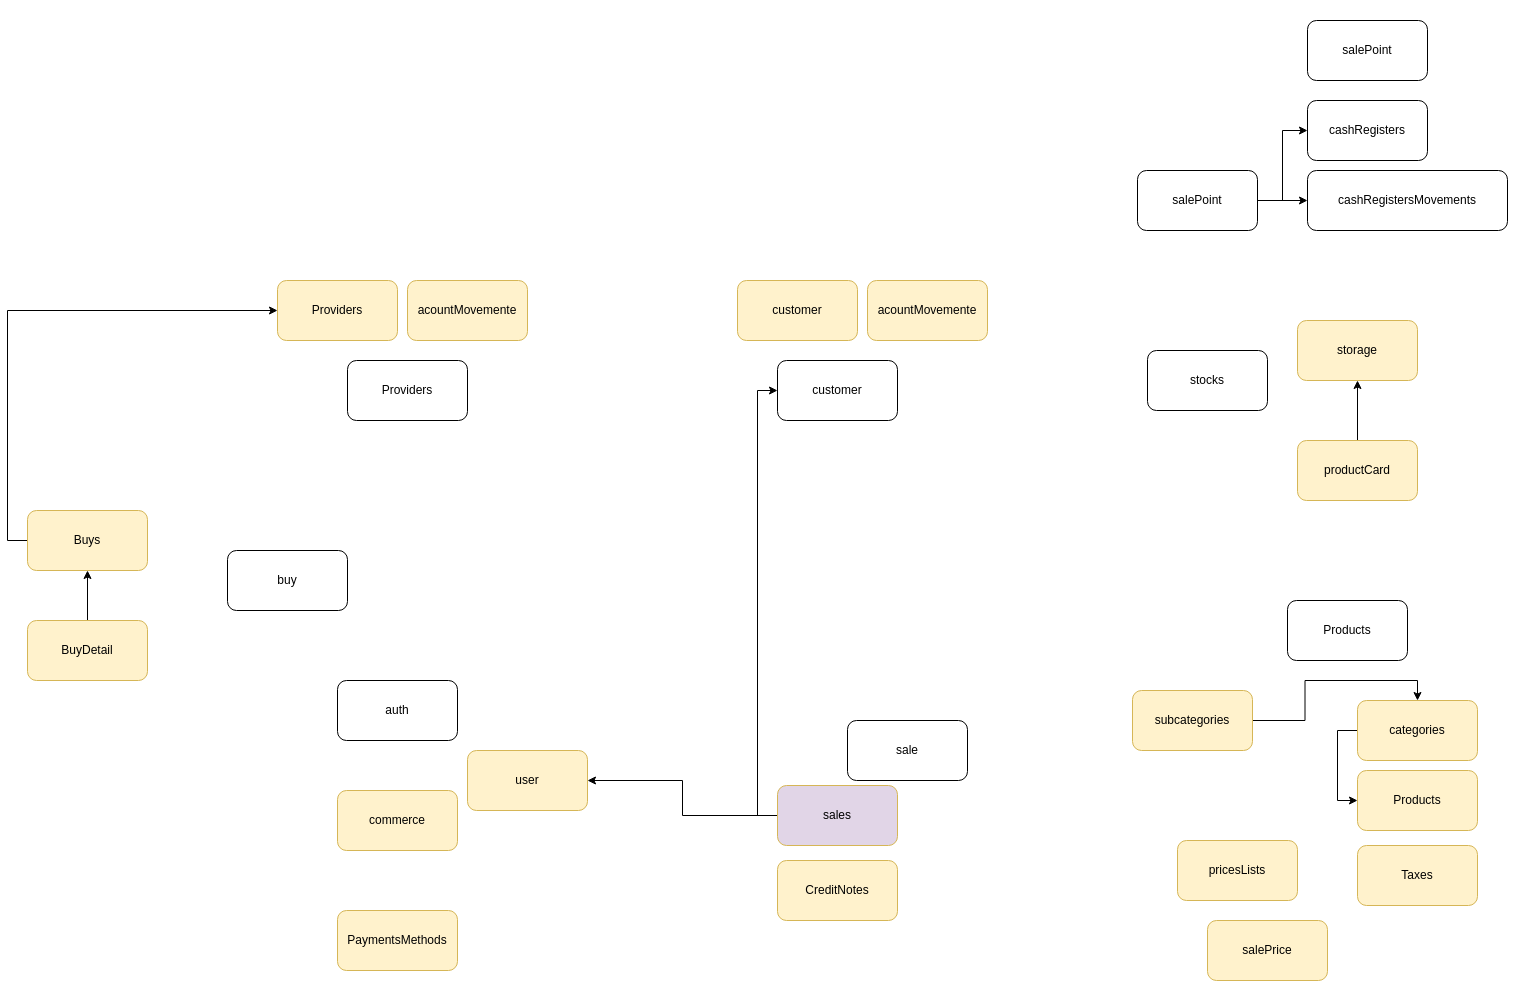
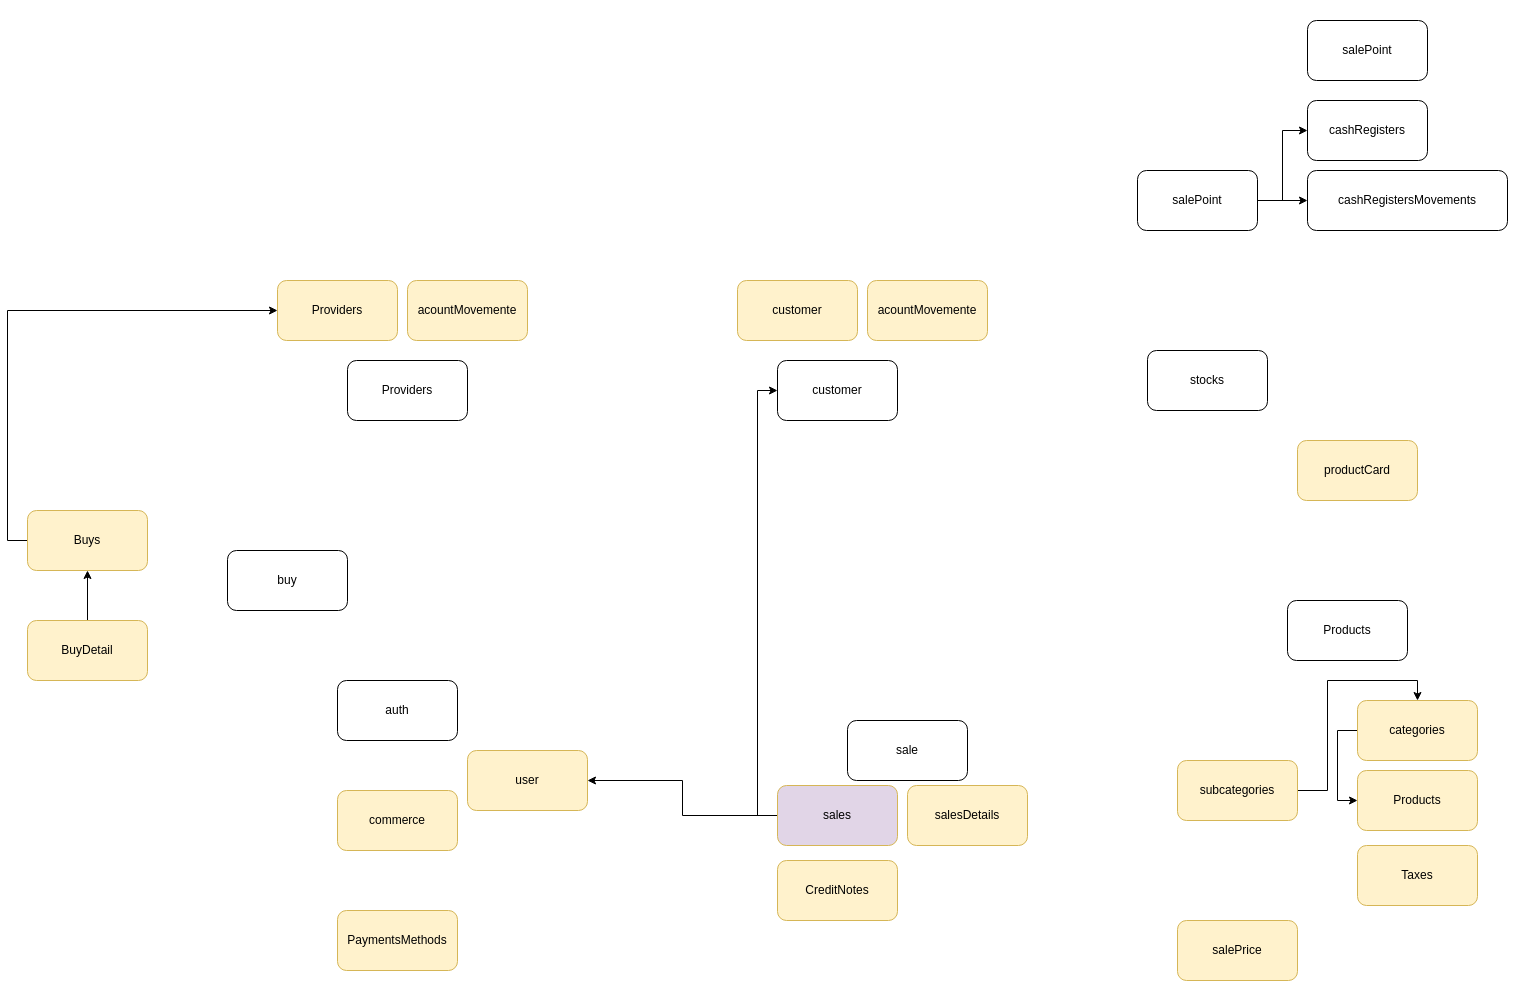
  <mxCell id="0" />
  <mxCell id="1" parent="0" />
  <mxCell id="2" value="user" style="rounded=1;whiteSpace=wrap;html=1;fillColor=#fff2cc;strokeColor=#d6b656;" vertex="1" parent="1"><mxGeometry x="460" y="750" width="120" height="60" as="geometry" /></mxCell>
  <mxCell id="3" value="commerce" style="rounded=1;whiteSpace=wrap;html=1;fillColor=#fff2cc;strokeColor=#d6b656;" vertex="1" parent="1"><mxGeometry x="330" y="790" width="120" height="60" as="geometry" /></mxCell>
  <mxCell id="4" style="edgeStyle=orthogonalEdgeStyle;rounded=0;orthogonalLoop=1;jettySize=auto;html=1;exitX=1;exitY=0.5;exitDx=0;exitDy=0;entryX=0;entryY=0.5;entryDx=0;entryDy=0;" edge="1" parent="1" source="6" target="17"><mxGeometry relative="1" as="geometry" /></mxCell>
  <mxCell id="5" style="edgeStyle=orthogonalEdgeStyle;rounded=0;orthogonalLoop=1;jettySize=auto;html=1;exitX=1;exitY=0.5;exitDx=0;exitDy=0;entryX=0;entryY=0.5;entryDx=0;entryDy=0;" edge="1" parent="1" source="6" target="18"><mxGeometry relative="1" as="geometry" /></mxCell>
  <mxCell id="6" value="salePoint" style="rounded=1;whiteSpace=wrap;html=1;" vertex="1" parent="1"><mxGeometry x="1130" y="170" width="120" height="60" as="geometry" /></mxCell>
  <mxCell id="7" value="Products" style="rounded=1;whiteSpace=wrap;html=1;" vertex="1" parent="1"><mxGeometry x="1280" y="600" width="120" height="60" as="geometry" /></mxCell>
- <mxCell id="8" value="storage" style="rounded=1;whiteSpace=wrap;html=1;fillColor=#fff2cc;strokeColor=#d6b656;" vertex="1" parent="1"><mxGeometry x="1290" y="320" width="120" height="60" as="geometry" /></mxCell>
  <mxCell id="9" value="sale" style="rounded=1;whiteSpace=wrap;html=1;" vertex="1" parent="1"><mxGeometry x="840" y="720" width="120" height="60" as="geometry" /></mxCell>
  <mxCell id="10" value="stocks" style="rounded=1;whiteSpace=wrap;html=1;" vertex="1" parent="1"><mxGeometry x="1140" y="350" width="120" height="60" as="geometry" /></mxCell>
  <mxCell id="11" value="Products" style="rounded=1;whiteSpace=wrap;html=1;fillColor=#fff2cc;strokeColor=#d6b656;" vertex="1" parent="1"><mxGeometry x="1350" y="770" width="120" height="60" as="geometry" /></mxCell>
  <mxCell id="12" style="edgeStyle=orthogonalEdgeStyle;rounded=0;orthogonalLoop=1;jettySize=auto;html=1;exitX=0;exitY=0.5;exitDx=0;exitDy=0;entryX=0;entryY=0.5;entryDx=0;entryDy=0;" edge="1" parent="1" source="13" target="11"><mxGeometry relative="1" as="geometry" /></mxCell>
  <mxCell id="13" value="categories" style="rounded=1;whiteSpace=wrap;html=1;fillColor=#fff2cc;strokeColor=#d6b656;" vertex="1" parent="1"><mxGeometry x="1350" y="700" width="120" height="60" as="geometry" /></mxCell>
  <mxCell id="14" style="edgeStyle=orthogonalEdgeStyle;rounded=0;orthogonalLoop=1;jettySize=auto;html=1;exitX=1;exitY=0.5;exitDx=0;exitDy=0;entryX=0.5;entryY=0;entryDx=0;entryDy=0;" edge="1" parent="1" source="15" target="13"><mxGeometry relative="1" as="geometry" /></mxCell>
- <mxCell id="15" value="subcategories" style="rounded=1;whiteSpace=wrap;html=1;fillColor=#fff2cc;strokeColor=#d6b656;" vertex="1" parent="1"><mxGeometry x="1125" y="690" width="120" height="60" as="geometry" /></mxCell>
- <mxCell id="16" value="pricesLists" style="rounded=1;whiteSpace=wrap;html=1;fillColor=#fff2cc;strokeColor=#d6b656;" vertex="1" parent="1"><mxGeometry x="1170" y="840" width="120" height="60" as="geometry" /></mxCell>
+ <mxCell id="15" value="subcategories" style="rounded=1;whiteSpace=wrap;html=1;fillColor=#fff2cc;strokeColor=#d6b656;" vertex="1" parent="1"><mxGeometry x="1170" y="760" width="120" height="60" as="geometry" /></mxCell>
  <mxCell id="17" value="cashRegisters" style="rounded=1;whiteSpace=wrap;html=1;" vertex="1" parent="1"><mxGeometry x="1300" y="100" width="120" height="60" as="geometry" /></mxCell>
  <mxCell id="18" value="cashRegistersMovements" style="rounded=1;whiteSpace=wrap;html=1;" vertex="1" parent="1"><mxGeometry x="1300" y="170" width="200" height="60" as="geometry" /></mxCell>
  <mxCell id="19" value="Taxes" style="rounded=1;whiteSpace=wrap;html=1;fillColor=#fff2cc;strokeColor=#d6b656;" vertex="1" parent="1"><mxGeometry x="1350" y="845" width="120" height="60" as="geometry" /></mxCell>
- <mxCell id="20" style="edgeStyle=orthogonalEdgeStyle;rounded=0;orthogonalLoop=1;jettySize=auto;html=1;exitX=0.5;exitY=0;exitDx=0;exitDy=0;entryX=0.5;entryY=1;entryDx=0;entryDy=0;" edge="1" parent="1" source="21" target="8"><mxGeometry relative="1" as="geometry" /></mxCell>
  <mxCell id="21" value="productCard" style="rounded=1;whiteSpace=wrap;html=1;fillColor=#fff2cc;strokeColor=#d6b656;" vertex="1" parent="1"><mxGeometry x="1290" y="440" width="120" height="60" as="geometry" /></mxCell>
  <mxCell id="22" value="customer" style="rounded=1;whiteSpace=wrap;html=1;" vertex="1" parent="1"><mxGeometry x="770" y="360" width="120" height="60" as="geometry" /></mxCell>
  <mxCell id="23" value="customer" style="rounded=1;whiteSpace=wrap;html=1;fillColor=#fff2cc;strokeColor=#d6b656;" vertex="1" parent="1"><mxGeometry x="730" y="280" width="120" height="60" as="geometry" /></mxCell>
  <mxCell id="24" value="acountMovemente" style="rounded=1;whiteSpace=wrap;html=1;fillColor=#fff2cc;strokeColor=#d6b656;" vertex="1" parent="1"><mxGeometry x="860" y="280" width="120" height="60" as="geometry" /></mxCell>
  <mxCell id="25" value="Providers" style="rounded=1;whiteSpace=wrap;html=1;" vertex="1" parent="1"><mxGeometry x="340" y="360" width="120" height="60" as="geometry" /></mxCell>
  <mxCell id="26" value="Providers" style="rounded=1;whiteSpace=wrap;html=1;fillColor=#fff2cc;strokeColor=#d6b656;" vertex="1" parent="1"><mxGeometry x="270" y="280" width="120" height="60" as="geometry" /></mxCell>
  <mxCell id="27" value="acountMovemente" style="rounded=1;whiteSpace=wrap;html=1;fillColor=#fff2cc;strokeColor=#d6b656;" vertex="1" parent="1"><mxGeometry x="400" y="280" width="120" height="60" as="geometry" /></mxCell>
  <mxCell id="28" value="auth" style="rounded=1;whiteSpace=wrap;html=1;" vertex="1" parent="1"><mxGeometry x="330" y="680" width="120" height="60" as="geometry" /></mxCell>
  <mxCell id="29" style="edgeStyle=orthogonalEdgeStyle;rounded=0;orthogonalLoop=1;jettySize=auto;html=1;exitX=0;exitY=0.5;exitDx=0;exitDy=0;entryX=0;entryY=0.5;entryDx=0;entryDy=0;" edge="1" parent="1" source="31" target="22"><mxGeometry relative="1" as="geometry" /></mxCell>
  <mxCell id="30" style="edgeStyle=orthogonalEdgeStyle;rounded=0;orthogonalLoop=1;jettySize=auto;html=1;exitX=0;exitY=0.5;exitDx=0;exitDy=0;entryX=1;entryY=0.5;entryDx=0;entryDy=0;" edge="1" parent="1" source="31" target="2"><mxGeometry relative="1" as="geometry" /></mxCell>
  <mxCell id="31" value="sales" style="rounded=1;whiteSpace=wrap;html=1;fillColor=#e1d5e7;strokeColor=#d6b656;" vertex="1" parent="1"><mxGeometry x="770" y="785" width="120" height="60" as="geometry" /></mxCell>
+ <mxCell id="32" value="salesDetails" style="rounded=1;whiteSpace=wrap;html=1;fillColor=#fff2cc;strokeColor=#d6b656;" vertex="1" parent="1"><mxGeometry x="900" y="785" width="120" height="60" as="geometry" /></mxCell>
  <mxCell id="33" value="PaymentsMethods" style="rounded=1;whiteSpace=wrap;html=1;fillColor=#fff2cc;strokeColor=#d6b656;" vertex="1" parent="1"><mxGeometry x="330" y="910" width="120" height="60" as="geometry" /></mxCell>
  <mxCell id="34" value="CreditNotes" style="rounded=1;whiteSpace=wrap;html=1;fillColor=#fff2cc;strokeColor=#d6b656;" vertex="1" parent="1"><mxGeometry x="770" y="860" width="120" height="60" as="geometry" /></mxCell>
  <mxCell id="35" value="salePoint" style="rounded=1;whiteSpace=wrap;html=1;" vertex="1" parent="1"><mxGeometry x="1300" y="20" width="120" height="60" as="geometry" /></mxCell>
  <mxCell id="36" value="buy" style="rounded=1;whiteSpace=wrap;html=1;" vertex="1" parent="1"><mxGeometry x="220" y="550" width="120" height="60" as="geometry" /></mxCell>
  <mxCell id="37" style="edgeStyle=orthogonalEdgeStyle;rounded=0;orthogonalLoop=1;jettySize=auto;html=1;exitX=0;exitY=0.5;exitDx=0;exitDy=0;entryX=0;entryY=0.5;entryDx=0;entryDy=0;" edge="1" parent="1" source="38" target="26"><mxGeometry relative="1" as="geometry" /></mxCell>
  <mxCell id="38" value="Buys" style="rounded=1;whiteSpace=wrap;html=1;fillColor=#fff2cc;strokeColor=#d6b656;" vertex="1" parent="1"><mxGeometry x="20" y="510" width="120" height="60" as="geometry" /></mxCell>
  <mxCell id="39" style="edgeStyle=orthogonalEdgeStyle;rounded=0;orthogonalLoop=1;jettySize=auto;html=1;exitX=0.5;exitY=0;exitDx=0;exitDy=0;" edge="1" parent="1" source="40" target="38"><mxGeometry relative="1" as="geometry" /></mxCell>
  <mxCell id="40" value="BuyDetail" style="rounded=1;whiteSpace=wrap;html=1;fillColor=#fff2cc;strokeColor=#d6b656;" vertex="1" parent="1"><mxGeometry x="20" y="620" width="120" height="60" as="geometry" /></mxCell>
- <mxCell id="41" value="salePrice" style="rounded=1;whiteSpace=wrap;html=1;fillColor=#fff2cc;strokeColor=#d6b656;" vertex="1" parent="1"><mxGeometry x="1200" y="920" width="120" height="60" as="geometry" /></mxCell>
+ <mxCell id="41" value="salePrice" style="rounded=1;whiteSpace=wrap;html=1;fillColor=#fff2cc;strokeColor=#d6b656;" vertex="1" parent="1"><mxGeometry x="1170" y="920" width="120" height="60" as="geometry" /></mxCell>
